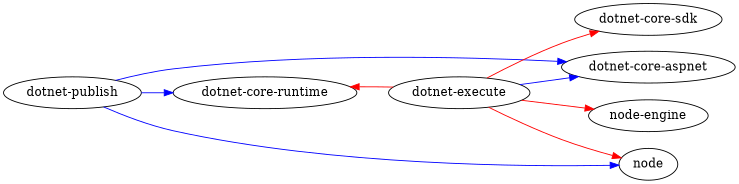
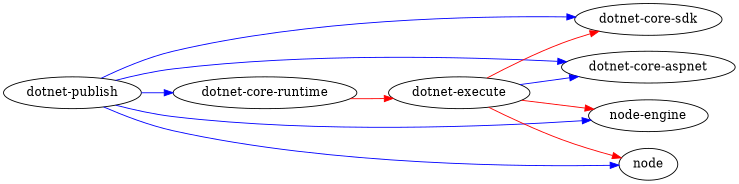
  digraph {
    rankdir=LR
    edge [color=blue]
    n1 [label="dotnet-core-runtime"]
    n2 [label="dotnet-core-sdk"]
    n3 [label="dotnet-core-aspnet"]
    n4 [label="dotnet-publish"]
    n5 [label="node-engine"]
    n6 [label="node"]
    n7 [label="dotnet-execute"]
    n4 -> n1
+   n4 -> n2
    n4 -> n3
+   n4 -> n5
    n4 -> n6
-   n7 -> n1 [color=red]
+   n1 -> n7 [color=red]
    n7 -> n2 [color=red]
    n7 -> n3
    n7 -> n5 [color=red]
    n7 -> n6 [color=red]
  }
